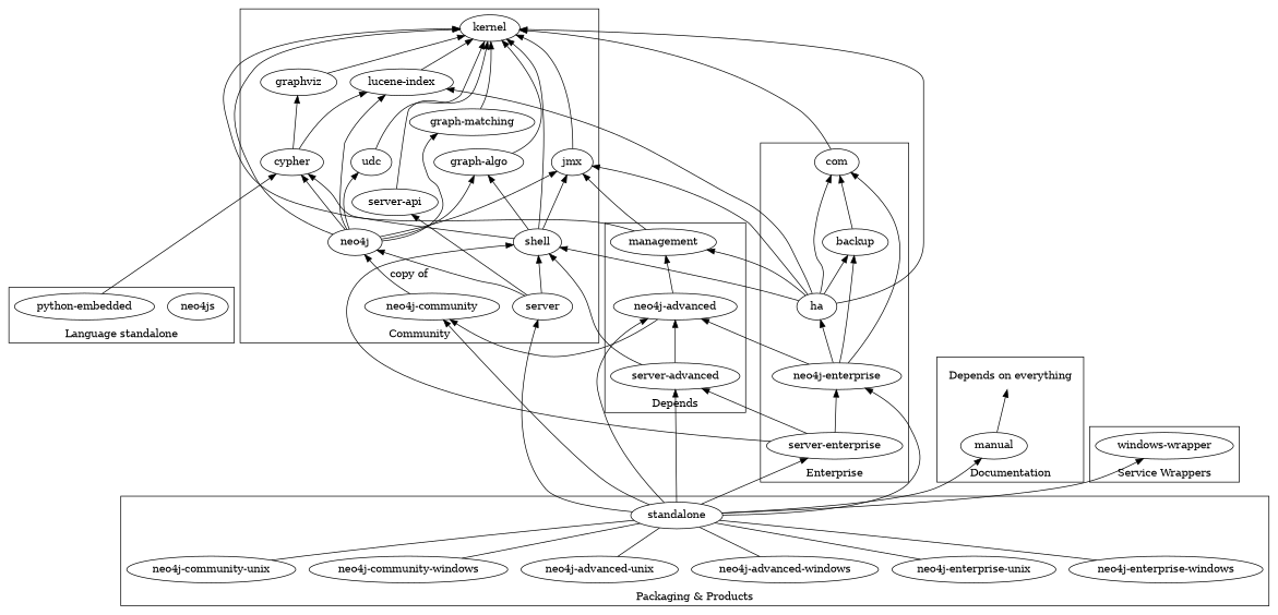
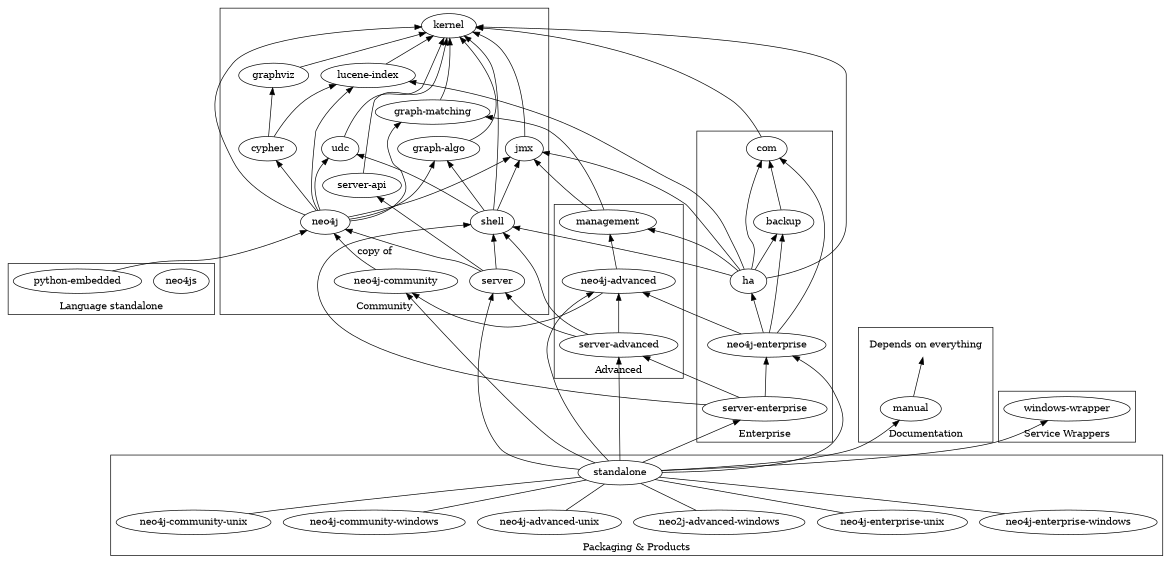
  digraph {
    rankdir=BT
    "lucene-index"
    kernel
    jmx
    "graph-algo"
    "graph-matching"
    graphviz
    cypher
    shell
    udc
    neo4j
    "neo4j-community"
    "server-api"
    server
    management
    "neo4j-advanced"
    "server-advanced"
    com
    backup
    ha
    "neo4j-enterprise"
    "server-enterprise"
    neo4js
    "python-embedded"
    "Depends on everything" [shape=plaintext]
    manual
    "windows-wrapper"
    standalone
    "neo4j-enterprise-windows"
    "neo4j-enterprise-unix"
-   "neo4j-advanced-windows"
+   "neo4j-advanced-windows" [label="neo2j-advanced-windows"]
    "neo4j-advanced-unix"
    "neo4j-community-windows"
    "neo4j-community-unix"
    subgraph cluster_1 {
      label=Community
      "lucene-index"
      kernel
      jmx
      "graph-algo"
      "graph-matching"
      graphviz
      cypher
      shell
      udc
      neo4j
      "neo4j-community"
      "server-api"
      server
    }
    subgraph cluster_2 {
-     label=Depends
+     label=Advanced
      management
      "neo4j-advanced"
      "server-advanced"
    }
    subgraph cluster_3 {
      label=Enterprise
      com
      backup
      ha
      "neo4j-enterprise"
      "server-enterprise"
    }
    subgraph cluster_4 {
      label="Language standalone"
      neo4js
      "python-embedded"
    }
    subgraph cluster_5 {
      label=Documentation
      "Depends on everything"
      manual
    }
    subgraph cluster_6 {
      label="Service Wrappers"
      "windows-wrapper"
    }
    subgraph cluster_7 {
      label="Packaging & Products"
      standalone
      "neo4j-enterprise-windows"
      "neo4j-enterprise-unix"
      "neo4j-advanced-windows"
      "neo4j-advanced-unix"
      "neo4j-community-windows"
      "neo4j-community-unix"
    }
    "lucene-index" -> kernel
    jmx -> kernel
    "graph-algo" -> kernel
    "graph-matching" -> kernel
    graphviz -> kernel
    cypher -> "lucene-index"
    cypher -> graphviz
    shell -> kernel
    shell -> jmx
    shell -> "graph-algo"
-   shell -> cypher
+   shell -> udc
    udc -> kernel
    neo4j -> "lucene-index"
    neo4j -> kernel
    neo4j -> jmx
    neo4j -> "graph-algo"
    neo4j -> "graph-matching"
    neo4j -> cypher
    neo4j -> udc
    "neo4j-community" -> neo4j [label="copy of"]
    "server-api" -> kernel
    server -> shell
    server -> neo4j
    server -> "server-api"
-   management -> kernel
+   management -> "graph-matching"
    management -> jmx
    "neo4j-advanced" -> "neo4j-community"
    "neo4j-advanced" -> management
    "server-advanced" -> shell
+   "server-advanced" -> server
    "server-advanced" -> "neo4j-advanced"
    com -> kernel
    backup -> com
    ha -> "lucene-index"
    ha -> kernel
    ha -> jmx
    ha -> shell
    ha -> management
    ha -> com
    ha -> backup
    "neo4j-enterprise" -> "neo4j-advanced"
    "neo4j-enterprise" -> com
    "neo4j-enterprise" -> backup
    "neo4j-enterprise" -> ha
    "server-enterprise" -> shell
    "server-enterprise" -> "server-advanced"
    "server-enterprise" -> "neo4j-enterprise"
-   "python-embedded" -> cypher
+   "python-embedded" -> neo4j
    manual -> "Depends on everything"
    standalone -> "neo4j-community"
    standalone -> server
    standalone -> "neo4j-advanced"
    standalone -> "server-advanced"
    standalone -> "neo4j-enterprise"
    standalone -> "server-enterprise"
    standalone -> manual
    standalone -> "windows-wrapper"
    "neo4j-enterprise-windows" -> standalone [arrowhead=none]
    "neo4j-enterprise-unix" -> standalone [arrowhead=none]
    "neo4j-advanced-windows" -> standalone [arrowhead=none]
    "neo4j-advanced-unix" -> standalone [arrowhead=none]
    "neo4j-community-windows" -> standalone [arrowhead=none]
    "neo4j-community-unix" -> standalone [arrowhead=none]
  }
